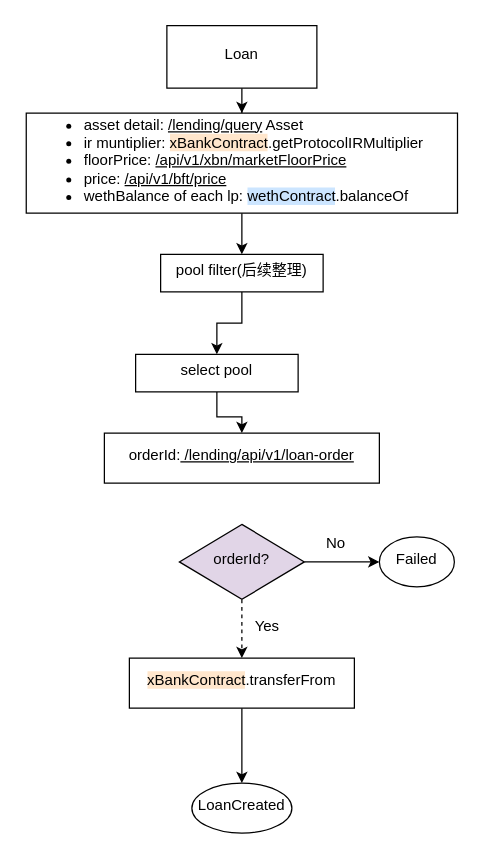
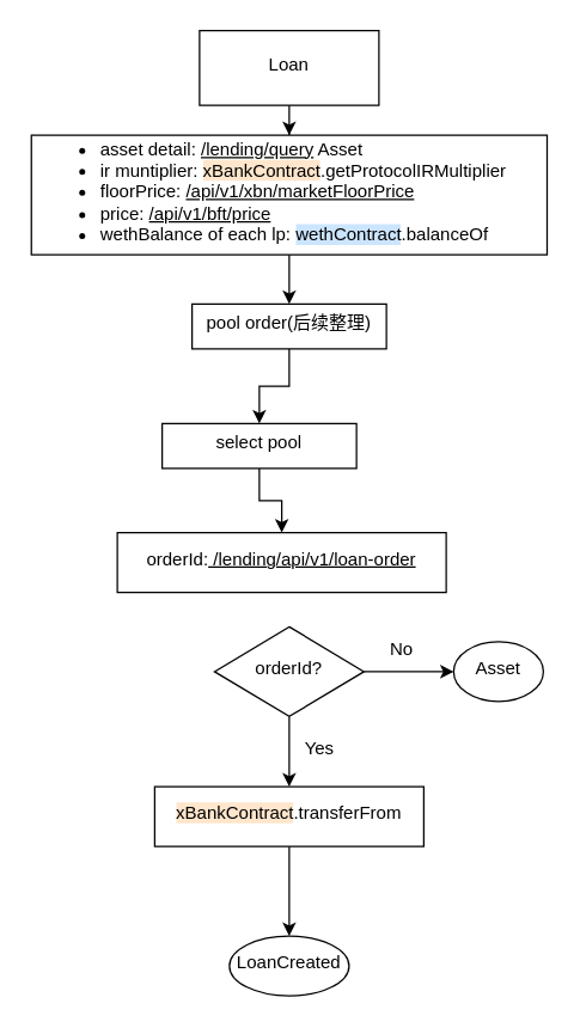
  <mxCell id="0" />
  <mxCell id="1" parent="0" />
  <mxCell id="2" value="" style="edgeStyle=orthogonalEdgeStyle;rounded=0;orthogonalLoop=1;jettySize=auto;html=1;" parent="1" source="3" target="5" edge="1"><mxGeometry relative="1" as="geometry" /></mxCell>
  <mxCell id="3" value="Loan" style="whiteSpace=wrap;html=1;shadow=0;strokeWidth=1;spacing=6;spacingTop=-4;rounded=0;" parent="1" vertex="1"><mxGeometry x="133" y="20" width="120" height="50" as="geometry" /></mxCell>
  <mxCell id="4" value="" style="edgeStyle=orthogonalEdgeStyle;rounded=0;orthogonalLoop=1;jettySize=auto;html=1;" parent="1" source="5" target="17" edge="1"><mxGeometry relative="1" as="geometry" /></mxCell>
  <mxCell id="5" value="&lt;ul&gt;&lt;li&gt;asset detail: &lt;u&gt;/lending/query&lt;/u&gt; Asset&lt;/li&gt;&lt;li&gt;ir muntiplier: &lt;span style=&quot;background-color: rgb(255, 230, 204);&quot;&gt;xBankContract&lt;/span&gt;.getProtocolIRMultiplier&lt;/li&gt;&lt;li&gt;&lt;span style=&quot;background-color: initial;&quot;&gt;floorPrice: &lt;u&gt;/api/v1/xbn/marketFloorPrice&lt;/u&gt;&lt;/span&gt;&lt;/li&gt;&lt;li&gt;price: &lt;u&gt;/api/v1/bft/price&lt;/u&gt;&lt;/li&gt;&lt;li&gt;wethBalance of each lp: &lt;span style=&quot;background-color: rgb(204, 229, 255);&quot;&gt;wethContract&lt;/span&gt;.balanceOf&lt;/li&gt;&lt;/ul&gt;" style="whiteSpace=wrap;html=1;shadow=0;strokeWidth=1;spacing=6;spacingTop=-4;align=left;" parent="1" vertex="1"><mxGeometry x="20.5" y="90" width="345" height="80" as="geometry" /></mxCell>
- <mxCell id="6" value="&lt;span style=&quot;background-color: initial;&quot;&gt;orderId:&lt;u&gt; /lending/api/v1/loan-order&lt;/u&gt;&lt;/span&gt;" style="whiteSpace=wrap;html=1;align=center;shadow=0;strokeWidth=1;spacing=6;spacingTop=-4;" parent="1" vertex="1"><mxGeometry x="83" y="346" width="220" height="40" as="geometry" /></mxCell>
+ <mxCell id="6" value="&lt;span style=&quot;background-color: initial;&quot;&gt;orderId:&lt;u&gt; /lending/api/v1/loan-order&lt;/u&gt;&lt;/span&gt;" style="whiteSpace=wrap;html=1;align=center;shadow=0;strokeWidth=1;spacing=6;spacingTop=-4;" parent="1" vertex="1"><mxGeometry x="78" y="356" width="220" height="40" as="geometry" /></mxCell>
  <mxCell id="7" value="" style="edgeStyle=orthogonalEdgeStyle;rounded=0;orthogonalLoop=1;jettySize=auto;html=1;" parent="1" source="9" target="10" edge="1"><mxGeometry relative="1" as="geometry" /></mxCell>
- <mxCell id="8" value="" style="edgeStyle=orthogonalEdgeStyle;rounded=0;orthogonalLoop=1;jettySize=auto;html=1;dashed=1;" parent="1" source="9" target="13" edge="1"><mxGeometry relative="1" as="geometry" /></mxCell>
- <mxCell id="9" value="orderId?" style="rhombus;whiteSpace=wrap;html=1;shadow=0;strokeWidth=1;spacing=6;spacingTop=-4;fillColor=#e1d5e7;" parent="1" vertex="1"><mxGeometry x="143" y="419" width="100" height="60" as="geometry" /></mxCell>
- <mxCell id="10" value="Failed" style="ellipse;whiteSpace=wrap;html=1;shadow=0;strokeWidth=1;spacing=6;spacingTop=-4;" parent="1" vertex="1"><mxGeometry x="303" y="429" width="60" height="40" as="geometry" /></mxCell>
+ <mxCell id="8" value="" style="edgeStyle=orthogonalEdgeStyle;rounded=0;orthogonalLoop=1;jettySize=auto;html=1;" parent="1" source="9" target="13" edge="1"><mxGeometry relative="1" as="geometry" /></mxCell>
+ <mxCell id="9" value="orderId?" style="rhombus;whiteSpace=wrap;html=1;shadow=0;strokeWidth=1;spacing=6;spacingTop=-4;" parent="1" vertex="1"><mxGeometry x="143" y="419" width="100" height="60" as="geometry" /></mxCell>
+ <mxCell id="10" value="Asset" style="ellipse;whiteSpace=wrap;html=1;shadow=0;strokeWidth=1;spacing=6;spacingTop=-4;" parent="1" vertex="1"><mxGeometry x="303" y="429" width="60" height="40" as="geometry" /></mxCell>
  <mxCell id="11" value="No" style="text;html=1;align=center;verticalAlign=middle;resizable=0;points=[];autosize=1;strokeColor=none;fillColor=none;" parent="1" vertex="1"><mxGeometry x="248" y="419" width="40" height="30" as="geometry" /></mxCell>
  <mxCell id="12" value="" style="edgeStyle=orthogonalEdgeStyle;rounded=0;orthogonalLoop=1;jettySize=auto;html=1;" parent="1" source="13" target="15" edge="1"><mxGeometry relative="1" as="geometry" /></mxCell>
  <mxCell id="13" value="&lt;span style=&quot;background-color: rgb(255, 230, 204);&quot;&gt;xBankContract&lt;/span&gt;.transferFrom" style="whiteSpace=wrap;html=1;shadow=0;strokeWidth=1;spacing=6;spacingTop=-4;" parent="1" vertex="1"><mxGeometry x="103" y="526" width="180" height="40" as="geometry" /></mxCell>
  <mxCell id="14" value="Yes" style="text;html=1;align=center;verticalAlign=middle;resizable=0;points=[];autosize=1;strokeColor=none;fillColor=none;" parent="1" vertex="1"><mxGeometry x="193" y="486" width="40" height="30" as="geometry" /></mxCell>
  <mxCell id="15" value="LoanCreated" style="ellipse;whiteSpace=wrap;html=1;shadow=0;strokeWidth=1;spacing=6;spacingTop=-4;" parent="1" vertex="1"><mxGeometry x="153" y="626" width="80" height="40" as="geometry" /></mxCell>
  <mxCell id="16" value="" style="edgeStyle=orthogonalEdgeStyle;rounded=0;orthogonalLoop=1;jettySize=auto;html=1;entryX=0.5;entryY=0;entryDx=0;entryDy=0;" parent="1" source="17" target="19" edge="1"><mxGeometry relative="1" as="geometry"><mxPoint x="193" y="280" as="targetPoint" /></mxGeometry></mxCell>
- <mxCell id="17" value="pool filter(后续整理)" style="whiteSpace=wrap;html=1;align=center;shadow=0;strokeWidth=1;spacing=6;spacingTop=-4;" parent="1" vertex="1"><mxGeometry x="128" y="203" width="130" height="30" as="geometry" /></mxCell>
+ <mxCell id="17" value="pool order(后续整理)" style="whiteSpace=wrap;html=1;align=center;shadow=0;strokeWidth=1;spacing=6;spacingTop=-4;" parent="1" vertex="1"><mxGeometry x="128" y="203" width="130" height="30" as="geometry" /></mxCell>
  <mxCell id="18" value="" style="edgeStyle=orthogonalEdgeStyle;rounded=0;orthogonalLoop=1;jettySize=auto;html=1;" parent="1" source="19" target="6" edge="1"><mxGeometry relative="1" as="geometry" /></mxCell>
  <mxCell id="19" value="select pool" style="whiteSpace=wrap;html=1;align=center;shadow=0;strokeWidth=1;spacing=6;spacingTop=-4;" parent="1" vertex="1"><mxGeometry x="108" y="283" width="130" height="30" as="geometry" /></mxCell>
